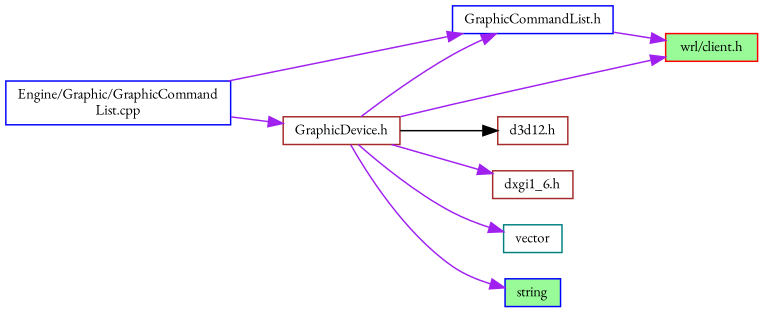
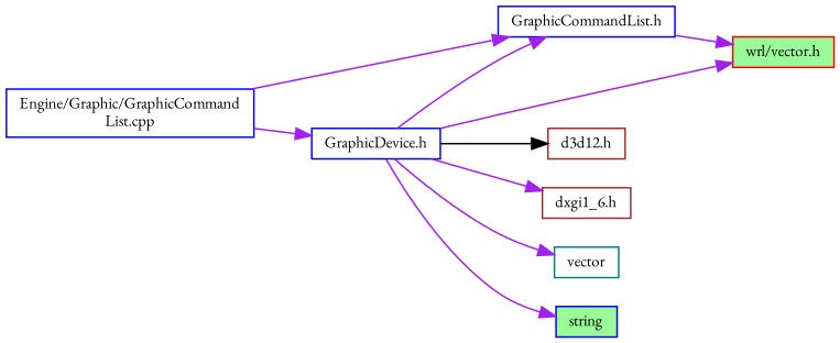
  digraph {
    fontname="EB Garamond"
    rankdir=LR
    node [color=blue fillcolor=white fontname="EB Garamond" fontsize=10 shape=box style=filled]
    edge [color=purple fontname="EB Garamond" fontsize=10 labelfontname=Helvetica labelfontsize=10 style=solid]
    n1 [fontcolor=black height=0.2 label="Engine/Graphic/GraphicCommand\lList.cpp" width=0.4]
    n2 [height=0.2 label="GraphicCommandList.h" width=0.4]
-   n3 [color=brown height=0.2 label="GraphicDevice.h" width=0.4]
-   n4 [color=red fillcolor=palegreen height=0.2 label="wrl/client.h" width=0.4]
+   n3 [height=0.2 label="GraphicDevice.h" width=0.4]
+   n4 [color=red fillcolor=palegreen height=0.2 label="wrl/vector.h" width=0.4]
    n5 [color=brown height=0.2 label="d3d12.h" width=0.4]
    n6 [color=brown height=0.2 label="dxgi1_6.h" width=0.4]
    n7 [color=teal height=0.2 label=vector width=0.4]
    n8 [fillcolor=palegreen height=0.2 label=string width=0.4]
    n1 -> n2
    n1 -> n3
    n2 -> n4
    n3 -> n2
    n3 -> n4
    n3 -> n5 [color=black]
    n3 -> n6
    n3 -> n7
    n3 -> n8
  }
